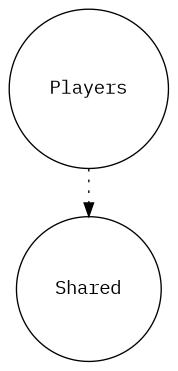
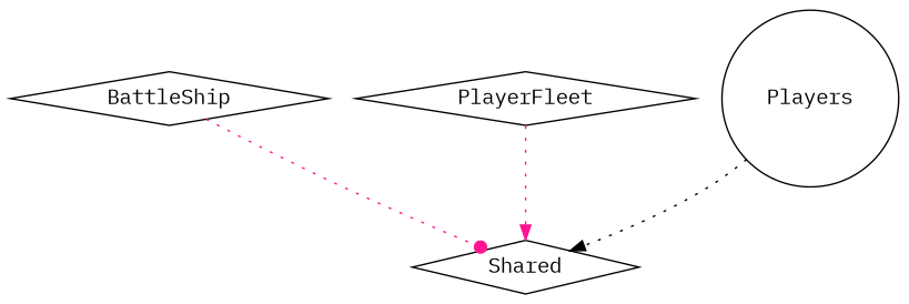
  digraph {
    fontname="IBM Plex Mono"
    node [fontname="IBM Plex Mono" shape=diamond]
    edge [arrowhead=normal color=deeppink fontname="IBM Plex Mono" style=dotted]
-   n2 [label=" Shared " shape=circle]
+   n1 [label=" BattleShip "]
+   n2 [label=" Shared "]
+   n3 [label=" PlayerFleet "]
    n4 [label=" Players " shape=circle]
+   n1 -> n2 [arrowhead=dot]
+   n3 -> n2
    n4 -> n2 [color=black]
  }
